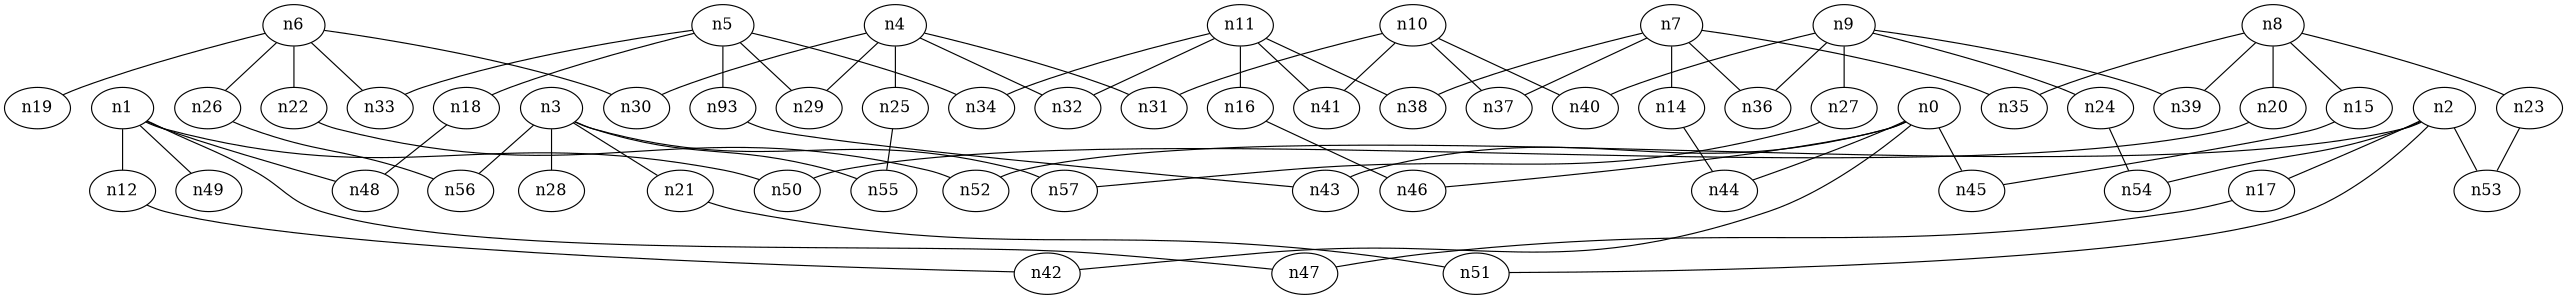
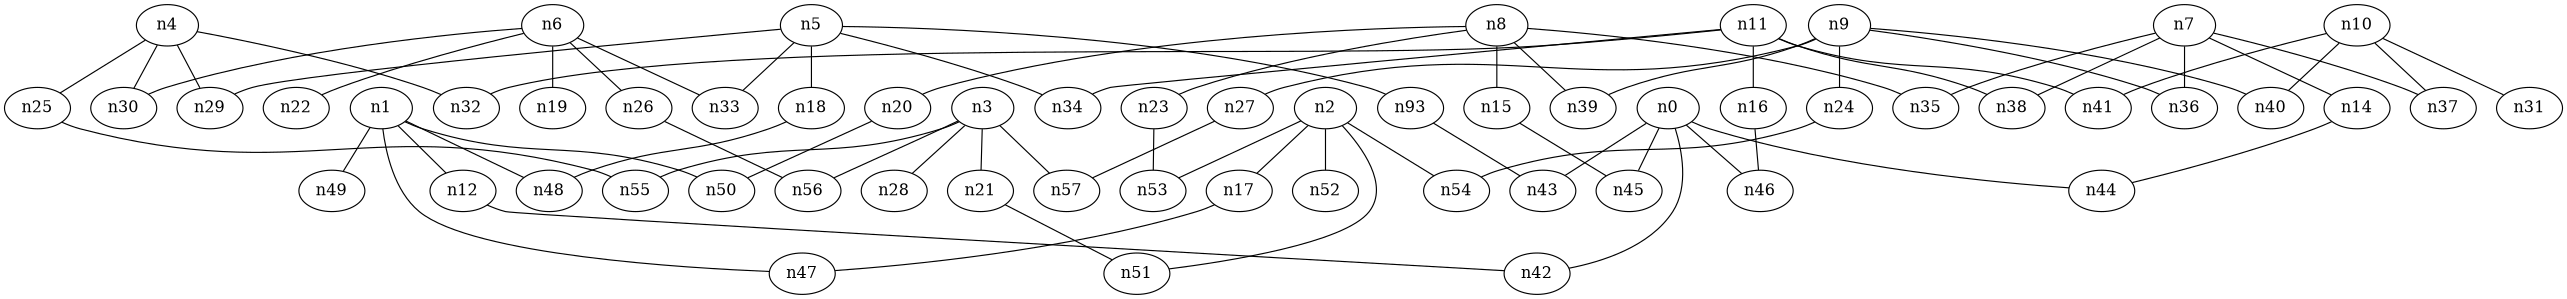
  strict graph {
    edge_default="{}"
    node_default="{}"
    n0 [dim3pos="0.12312728632110558,0.398525133768175,0.9088549879481648"]
    n42 [dim3pos="0.04027787782404702,0.7064099397151962,0.7066559910094614"]
    n43 [dim3pos="-0.03961712933681103,0.29177276551129655,0.9556668542797748"]
    n44 [dim3pos="0.12138821121974695,0.15718836152243912,0.9800799565233242"]
    n45 [dim3pos="0.4029329861810248,0.46192864168981146,0.790105650298647"]
    n46 [dim3pos="0.008808058351437649,0.03477149904307866,0.9993564734179565"]
    n1 [dim3pos="-0.8501924269328852,0.2925059826483971,0.4377363216605016"]
    n12 [dim3pos="0.3561708250793369,-0.8001152721997958,-0.4826571190347771"]
    n47 [dim3pos="0.718899838730745,0.5244254290983489,-0.4562466341661287"]
    n48 [dim3pos="-0.5199080413358919,0.38039860207175535,0.7648480451018561"]
    n49 [dim3pos="-0.6599924636293613,-0.0015544411864515063,0.7512706114743503"]
    n50 [dim3pos="-0.7207591120605201,-0.6886060766542518,-0.07954856112192814"]
    n2 [dim3pos="-0.060687645685109835,-0.43345795712983526,0.8991280270695762"]
    n17 [dim3pos="0.28186341442147067,0.6708854816020348,-0.6859050125099511"]
    n51 [dim3pos="-0.010462535767733944,-0.06135577388130166,0.9980611225554953"]
    n52 [dim3pos="-0.17161827984797656,-0.24656243381481452,0.9538103229957918"]
    n53 [dim3pos="-0.20163308822385273,0.6069361727061766,-0.7687474097478899"]
    n54 [dim3pos="0.060778807264442306,-0.2249255390029591,0.9724785028429883"]
    n3 [dim3pos="0.10513786850914901,0.6898451022158893,0.7162819022941331"]
    n21 [dim3pos="0.05482794140111531,0.3365061451021772,0.9400837787932458"]
    n28 [dim3pos="0.3421190311802908,-0.8279317019412801,-0.44439134265293084"]
    n55 [dim3pos="-0.4777480147291182,-0.6928782712116381,-0.5400708617442326"]
    n56 [dim3pos="-0.3400533268919641,-0.43124412290838016,-0.8356986546158184"]
    n57 [dim3pos="-0.16410347090725227,0.5376964154636096,0.8270142777689984"]
    n4 [dim3pos="0.7557093913422102,-0.3755492901598411,0.5365314962773629"]
    n25 [dim3pos="0.8495728266942438,0.19071992582467112,0.4917844263863836"]
    n29 [dim3pos="0.43856492806977243,-0.3523511779024418,0.826746304072729"]
    n30 [dim3pos="0.5609671481701352,-0.005467793514551693,0.8278200057427628"]
    n31 [dim3pos="-0.2669565262128604,0.9586372050990125,-0.09873663004334411"]
    n32 [dim3pos="-0.27723400699359635,0.7727580264008587,-0.5709521328441854"]
    n5 [dim3pos="-0.14546803126736527,0.1485712776751592,-0.978143970655224"]
    n13 [dim3pos="0.021606133504482494,-0.04235663233431973,-0.9988689056589367" label=n93]
    n18 [dim3pos="-0.18457086506476864,0.1589527211602077,0.9698802133279183"]
    n33 [dim3pos="-0.1495134670556913,0.050323937516863836,-0.9874782146871826"]
    n34 [dim3pos="-0.15530243344771988,0.43543979264980015,-0.8867205541444924"]
    n6 [dim3pos="0.1460257748418269,0.020448170916304312,0.9890694340581058"]
    n19 [dim3pos="-0.2701649513784046,-0.018421549912886876,0.9626378060026062"]
    n22 [dim3pos="0.0721973128752878,0.04294909438368918,-0.9964652142976235"]
    n26 [dim3pos="-0.3194289538657762,-0.16890154215096917,-0.9324362779789513"]
    n7 [dim3pos="0.29937200118581425,0.10213638744974345,-0.9486540798756503"]
    n14 [dim3pos="-0.04666785595892211,-0.032056596715609335,0.998395956435727"]
    n35 [dim3pos="0.14666857274856215,0.02245222139169413,0.988930850728441"]
    n36 [dim3pos="-0.2908597555075842,0.02989006843974196,0.9562986910138149"]
    n37 [dim3pos="-0.666873114464861,-0.13114331158571885,0.733540510831043"]
    n38 [dim3pos="0.36662100259584474,0.37715013245378515,-0.850497982387795"]
    n8 [dim3pos="0.5372153342434545,-0.07449664948418254,0.8401487569885016"]
    n15 [dim3pos="-0.5922858095077104,-0.19805357728032075,-0.781007234526201"]
    n20 [dim3pos="-0.8676696235625496,0.06019225716979445,-0.49348385639616277"]
    n23 [dim3pos="0.5093081252243993,-0.3951964279744862,0.7644769564196258"]
    n39 [dim3pos="0.18125975716112575,-0.07144831535432984,0.98083639750313"]
    n9 [dim3pos="0.20922139381218752,-0.12307516033149858,-0.9700922189568688"]
    n24 [dim3pos="-0.0018274249626545785,0.002355578429827346,-0.9999955558742583"]
    n27 [dim3pos="0.2476780951968991,-0.3038475642915387,-0.9199631616721047"]
    n40 [dim3pos="-0.5970155813705529,0.28799633397901764,0.7487526341959853"]
    n10 [dim3pos="0.9152869572319052,-0.09937762009790169,-0.39035096329436364"]
    n41 [dim3pos="0.541433545080763,0.6926672164143571,-0.47651006659467704"]
    n11 [dim3pos="-0.1325557607379954,-0.6582446334689386,0.7410418158272272"]
    n16 [dim3pos="-0.07597811703777599,-0.34930599371925813,0.9339232562064164"]
    n0 -- n42
    n0 -- n43
    n0 -- n44
    n0 -- n45
    n0 -- n46
    n1 -- n12
    n1 -- n47
    n1 -- n48
    n1 -- n49
    n1 -- n50
    n12 -- n42
    n2 -- n17
    n2 -- n51
    n2 -- n52
    n2 -- n53
    n2 -- n54
    n17 -- n47
    n3 -- n21
    n3 -- n28
    n3 -- n55
    n3 -- n56
    n3 -- n57
    n21 -- n51
    n4 -- n25
    n4 -- n29
    n4 -- n30
-   n4 -- n31
    n4 -- n32
    n25 -- n55
    n5 -- n29
    n5 -- n13
    n5 -- n18
    n5 -- n33
    n5 -- n34
    n13 -- n43
    n18 -- n48
    n6 -- n30
    n6 -- n33
    n6 -- n19
    n6 -- n22
    n6 -- n26
-   n22 -- n52
    n26 -- n56
    n7 -- n14
    n7 -- n35
    n7 -- n36
    n7 -- n37
    n7 -- n38
    n14 -- n44
    n8 -- n35
    n8 -- n15
    n8 -- n20
    n8 -- n23
    n8 -- n39
    n15 -- n45
    n20 -- n50
    n23 -- n53
    n9 -- n36
    n9 -- n39
    n9 -- n24
    n9 -- n27
    n9 -- n40
    n24 -- n54
    n27 -- n57
    n10 -- n31
    n10 -- n37
    n10 -- n40
    n10 -- n41
    n11 -- n32
    n11 -- n34
    n11 -- n38
    n11 -- n41
    n11 -- n16
    n16 -- n46
  }
